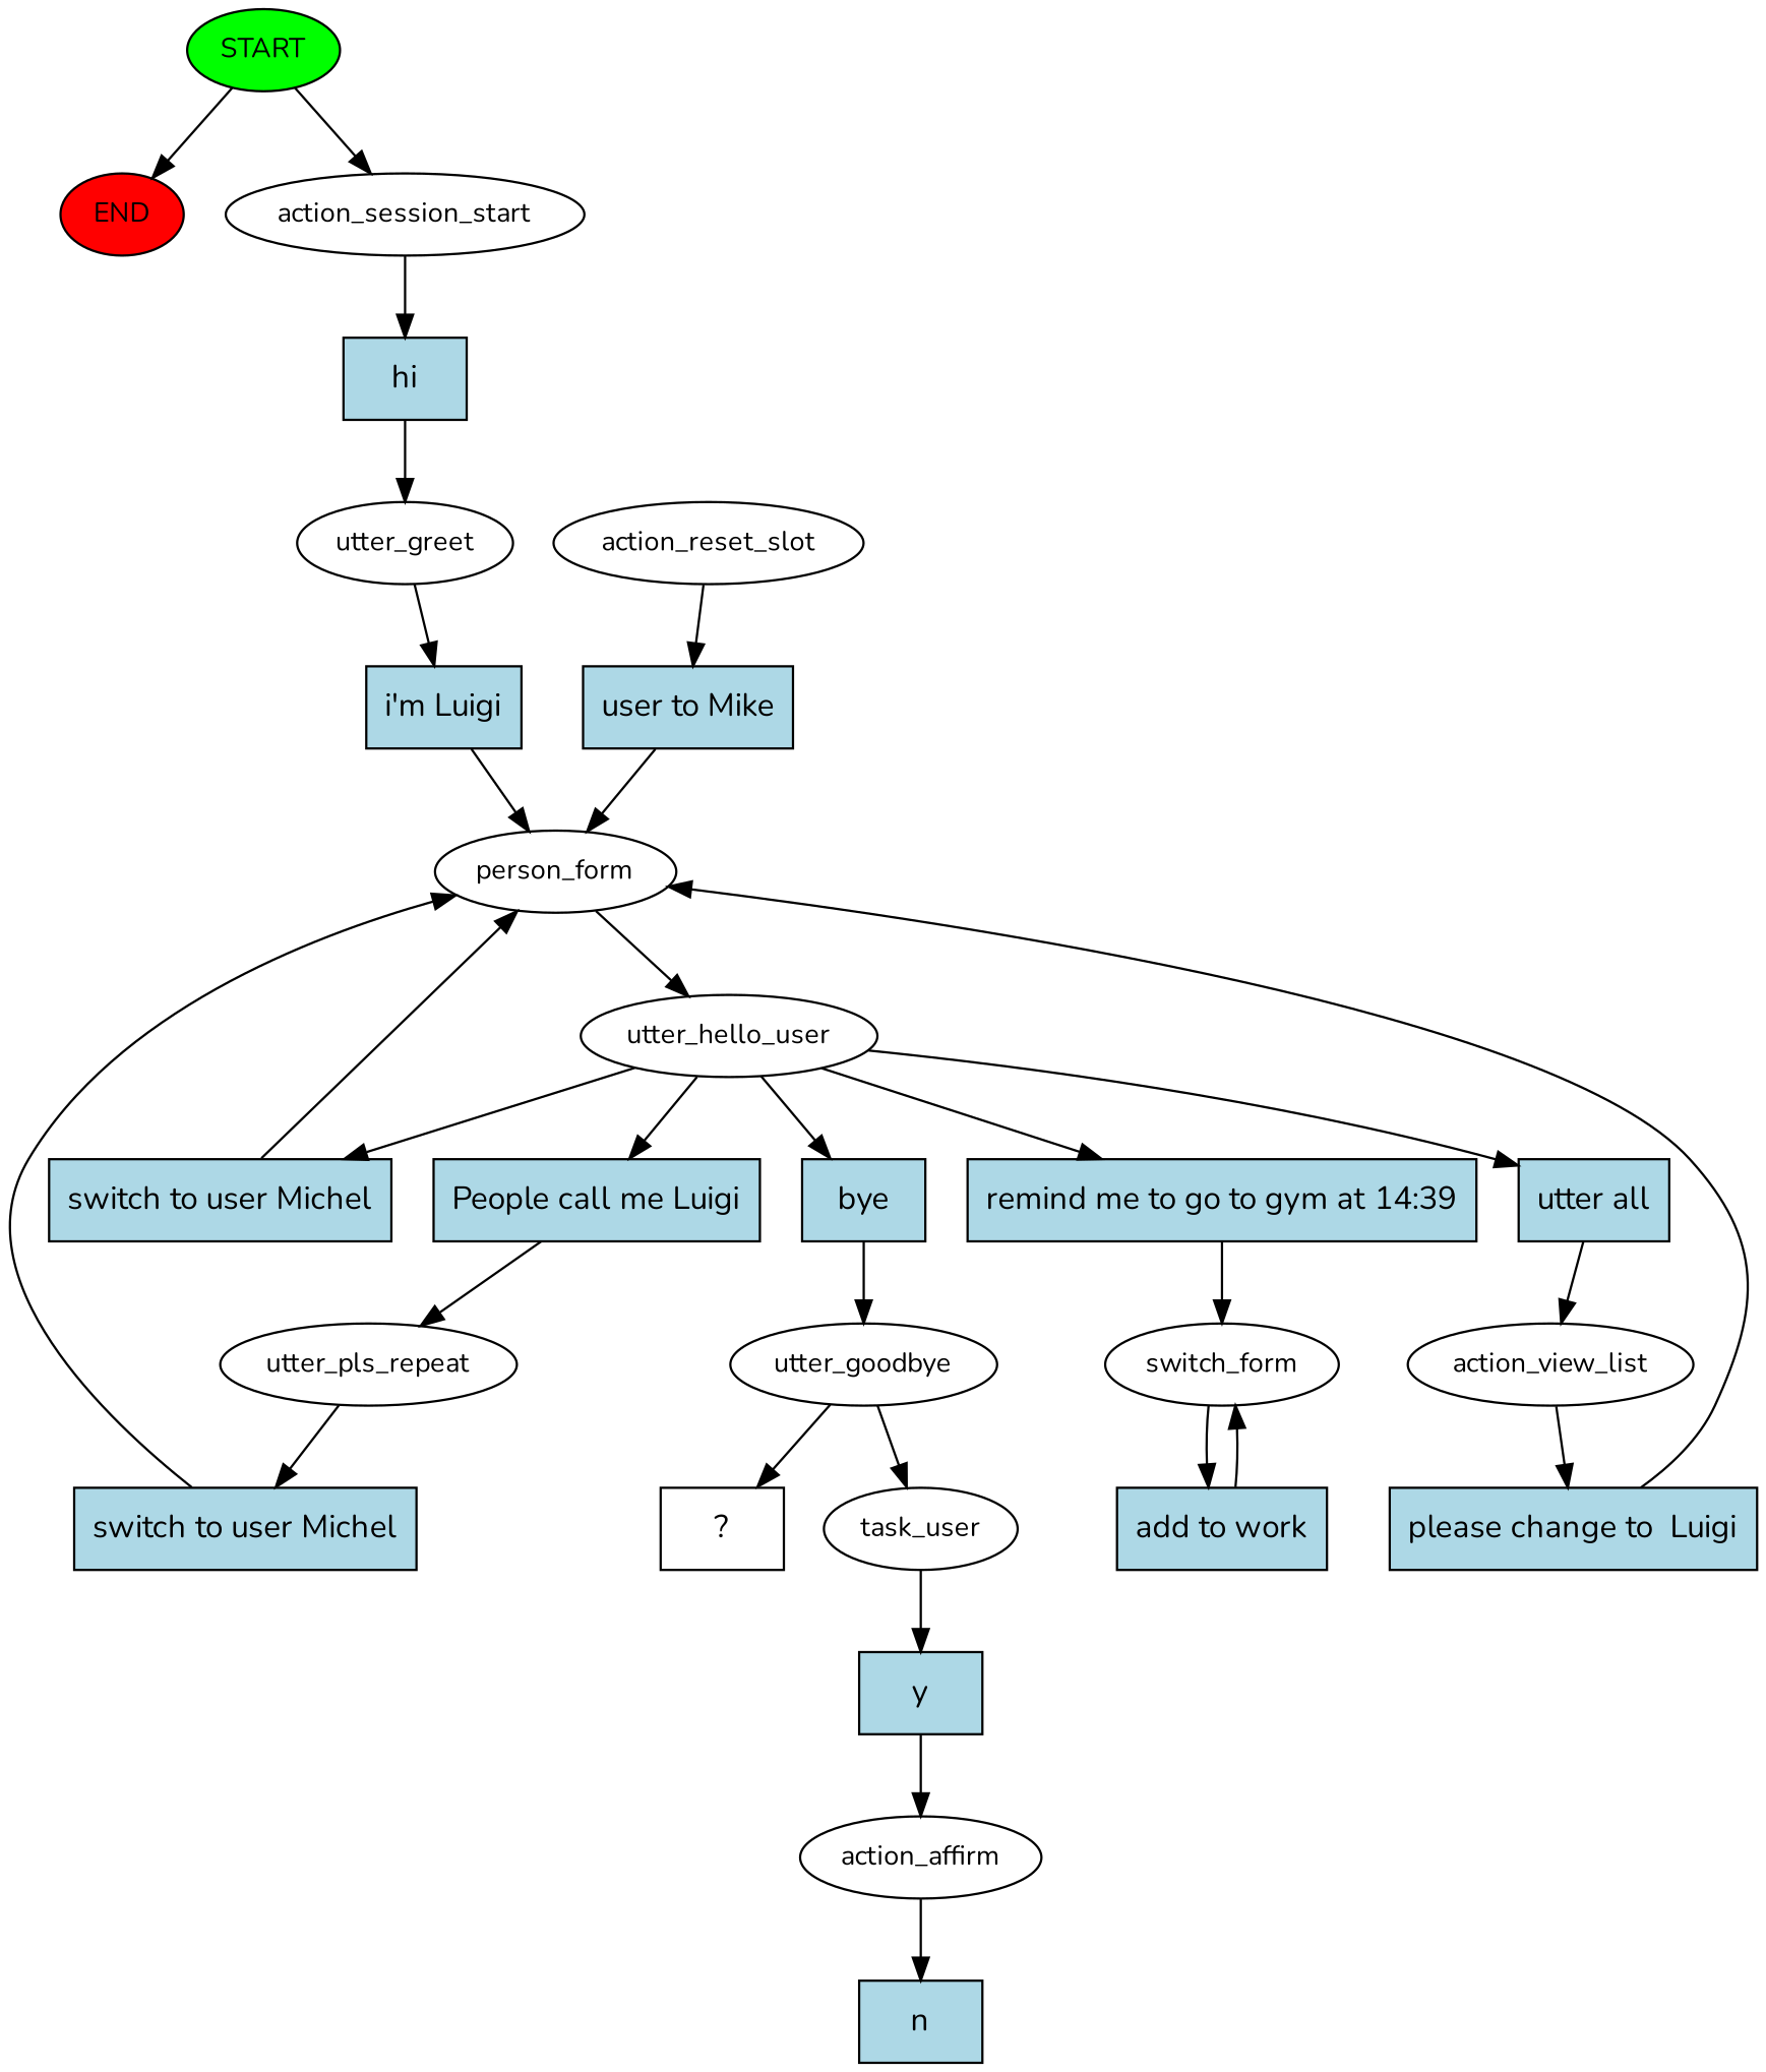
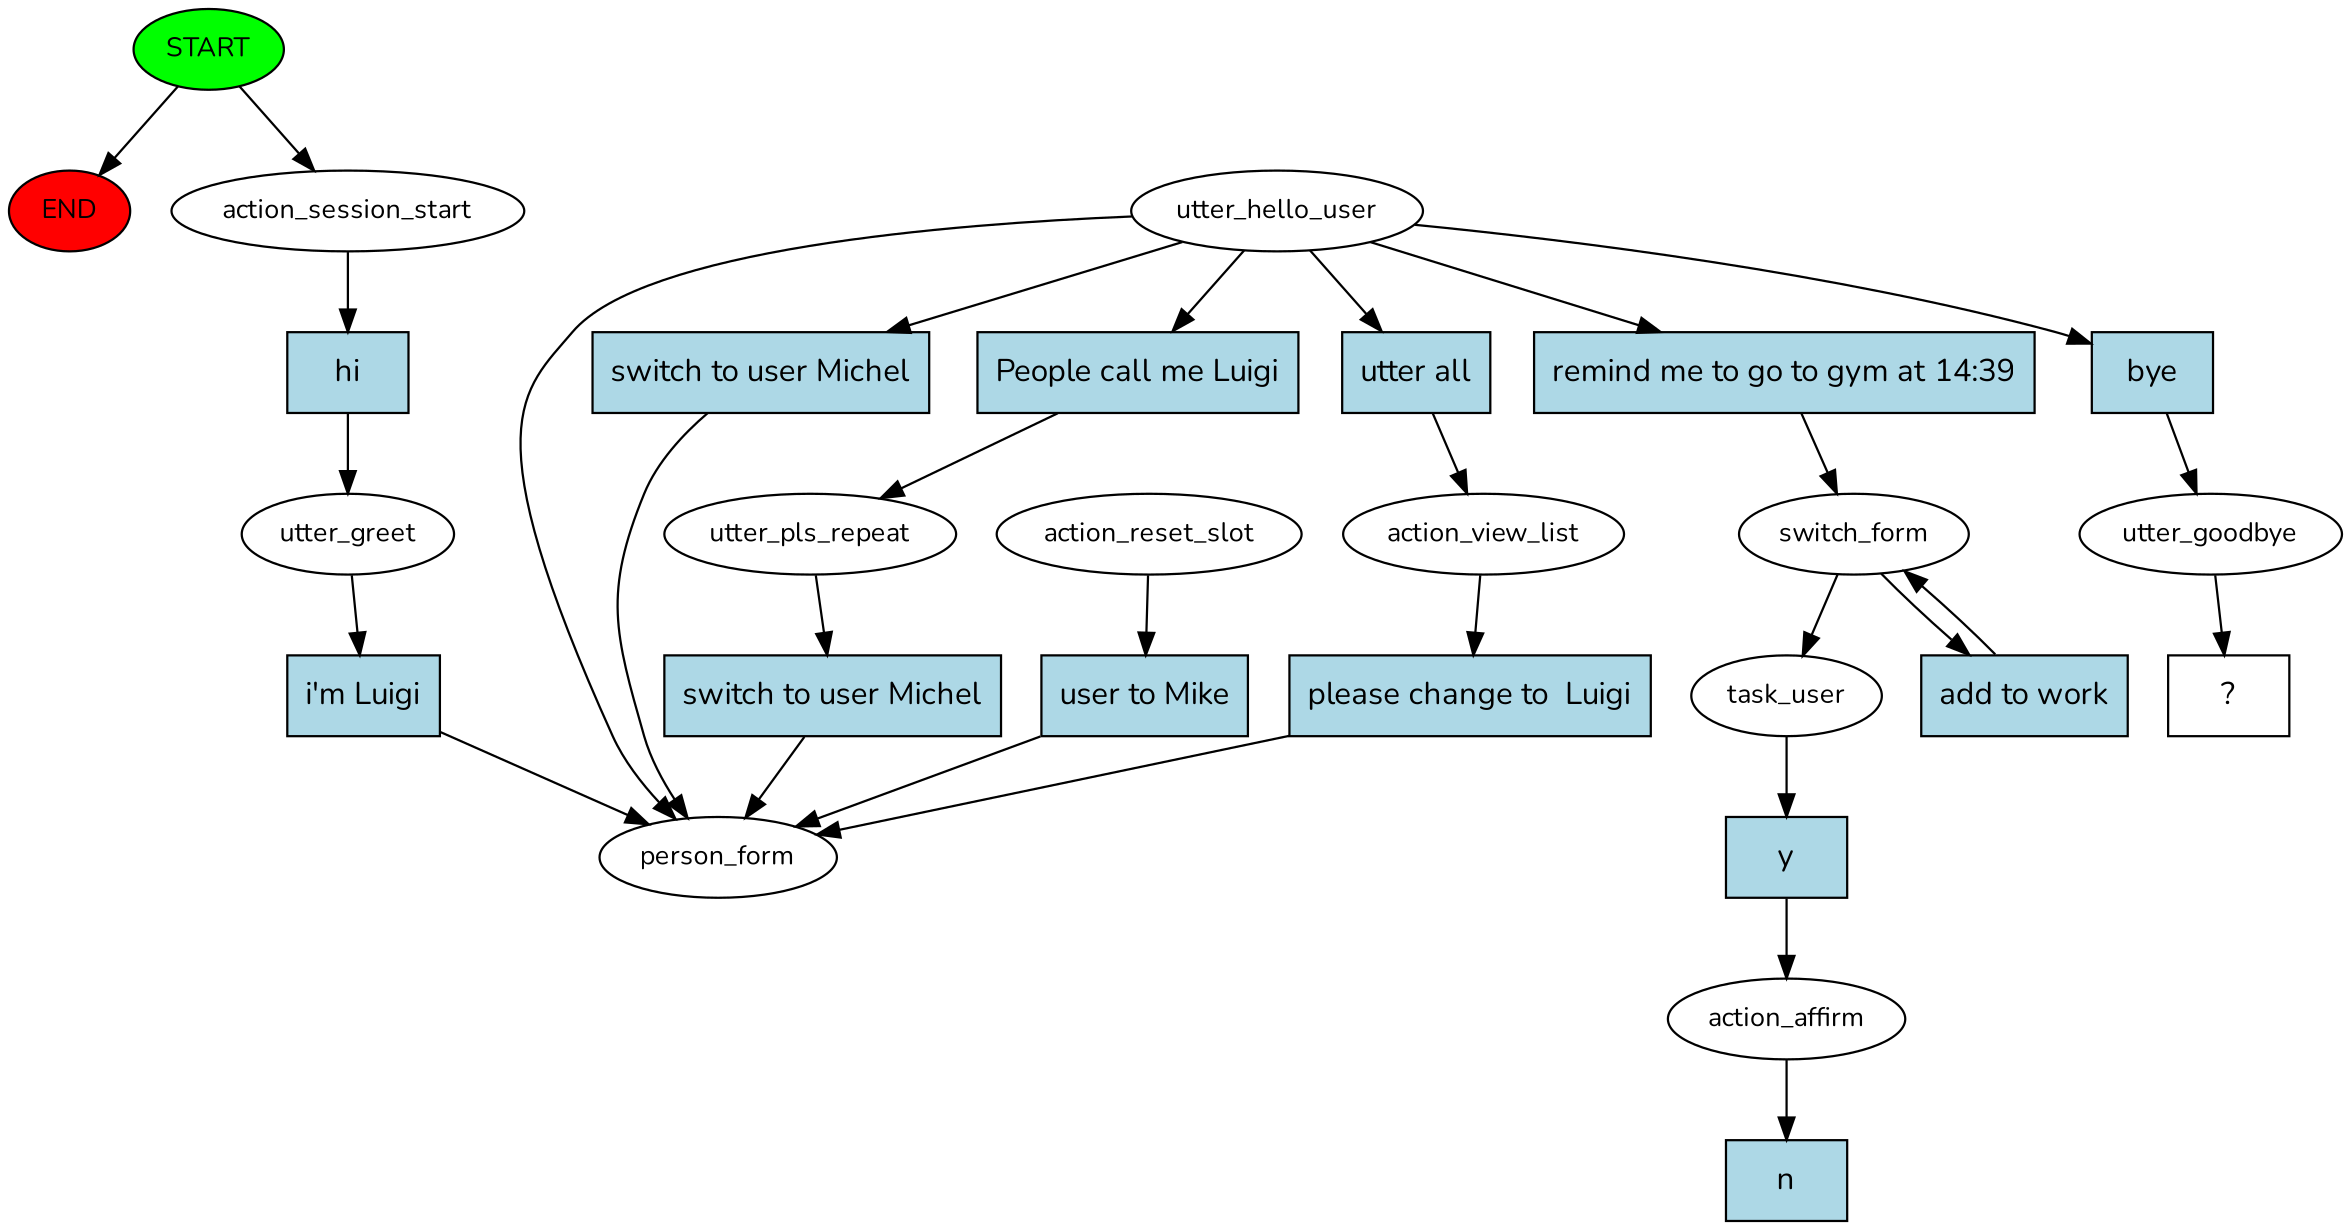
  digraph {
    fontname=Nunito
    node [fillcolor=lightblue fontname=Nunito style=filled shape=rect]
    edge [fontname=Nunito]
    n1 [fillcolor=green fontsize=12 label=START shape=""]
    n2 [fillcolor=red fontsize=12 label=END shape=""]
    n3 [fontsize=12 label=action_session_start fillcolor="" style="" shape=""]
    n4 [label=hi]
    n5 [fontsize=12 label=utter_greet fillcolor="" style="" shape=""]
    n6 [label="i'm Luigi"]
    n7 [fontsize=12 label=person_form fillcolor="" style="" shape=""]
    n8 [fontsize=12 label=utter_hello_user fillcolor="" style="" shape=""]
    n9 [label="switch to user Michel"]
    n10 [label="People call me Luigi"]
    n11 [label="remind me to go to gym at 14:39"]
    n12 [label="utter all"]
    n13 [label=bye]
    n14 [fontsize=12 label=utter_pls_repeat fillcolor="" style="" shape=""]
    n15 [fontsize=12 label=switch_form fillcolor="" style="" shape=""]
    n16 [fontsize=12 label=action_view_list fillcolor="" style="" shape=""]
    n17 [fontsize=12 label=utter_goodbye fillcolor="" style="" shape=""]
    n18 [label="switch to user Michel"]
    n19 [fontsize=12 label=task_user fillcolor="" style="" shape=""]
    n20 [label="add to work"]
    n21 [label=y]
    n22 [fontsize=12 label=action_affirm fillcolor="" style="" shape=""]
    n23 [label=n]
    n24 [fontsize=12 label=action_reset_slot fillcolor="" style="" shape=""]
    n25 [label="user to Mike"]
    n26 [label="please change to  Luigi"]
    n27 [label="  ?  " fillcolor="" style=""]
    n1 -> n2
    n1 -> n3
    n3 -> n4
    n4 -> n5
    n5 -> n6
    n6 -> n7
-   n7 -> n8
+   n8 -> n7
    n8 -> n9
    n8 -> n10
    n8 -> n11
    n8 -> n12
    n8 -> n13
    n9 -> n7
    n10 -> n14
    n11 -> n15
    n12 -> n16
    n13 -> n17
    n14 -> n18
-   n17 -> n19
+   n15 -> n19
    n15 -> n20
    n16 -> n26
    n17 -> n27
    n18 -> n7
    n19 -> n21
    n20 -> n15
    n21 -> n22
    n22 -> n23
    n24 -> n25
    n25 -> n7
    n26 -> n7
  }
